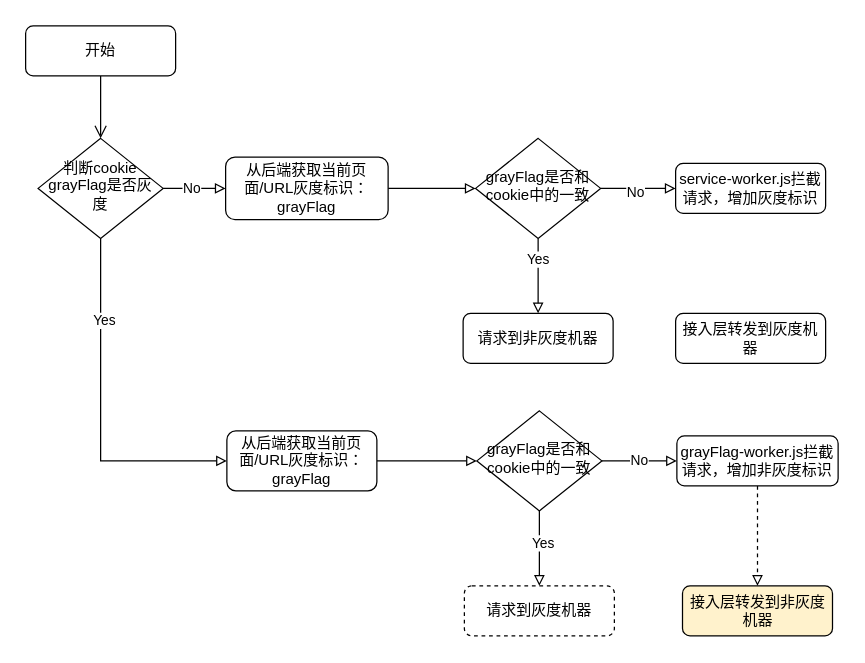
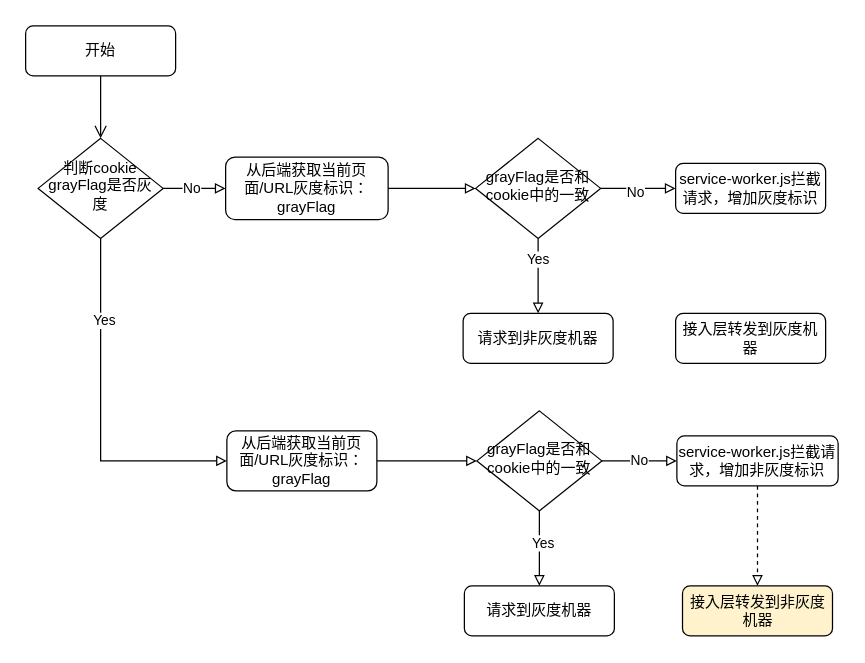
  <mxCell id="0" />
  <mxCell id="1" parent="0" />
  <mxCell id="2" value="" style="rounded=0;html=1;jettySize=auto;orthogonalLoop=1;fontSize=11;endArrow=open;endFill=0;endSize=8;strokeWidth=1;shadow=0;labelBackgroundColor=none;edgeStyle=orthogonalEdgeStyle;" parent="1" source="3" target="8" edge="1"><mxGeometry relative="1" as="geometry" /></mxCell>
  <mxCell id="3" value="开始" style="rounded=1;whiteSpace=wrap;html=1;fontSize=12;glass=0;strokeWidth=1;shadow=0;" parent="1" vertex="1"><mxGeometry x="20" y="20" width="120" height="40" as="geometry" /></mxCell>
  <mxCell id="4" style="edgeStyle=orthogonalEdgeStyle;rounded=0;orthogonalLoop=1;jettySize=auto;html=1;exitX=0.5;exitY=1;exitDx=0;exitDy=0;entryX=0;entryY=0.5;entryDx=0;entryDy=0;endArrow=block;endFill=0;" edge="1" parent="1" source="8" target="20"><mxGeometry relative="1" as="geometry" /></mxCell>
  <mxCell id="5" value="Yes" style="edgeLabel;html=1;align=center;verticalAlign=middle;resizable=0;points=[];" vertex="1" connectable="0" parent="4"><mxGeometry x="-0.534" y="2" relative="1" as="geometry"><mxPoint as="offset" /></mxGeometry></mxCell>
  <mxCell id="6" value="" style="edgeStyle=orthogonalEdgeStyle;rounded=0;orthogonalLoop=1;jettySize=auto;html=1;endArrow=block;endFill=0;" edge="1" parent="1" source="8" target="10"><mxGeometry relative="1" as="geometry" /></mxCell>
  <mxCell id="7" value="No" style="edgeLabel;html=1;align=center;verticalAlign=middle;resizable=0;points=[];" vertex="1" connectable="0" parent="6"><mxGeometry x="-0.12" y="1" relative="1" as="geometry"><mxPoint as="offset" /></mxGeometry></mxCell>
  <mxCell id="8" value="判断cookie grayFlag是否灰度" style="rhombus;whiteSpace=wrap;html=1;shadow=0;fontFamily=Helvetica;fontSize=12;align=center;strokeWidth=1;spacing=6;spacingTop=-4;" parent="1" vertex="1"><mxGeometry x="30" y="110" width="100" height="80" as="geometry" /></mxCell>
  <mxCell id="9" value="" style="edgeStyle=orthogonalEdgeStyle;rounded=0;orthogonalLoop=1;jettySize=auto;html=1;endArrow=block;endFill=0;" edge="1" parent="1" source="10" target="15"><mxGeometry relative="1" as="geometry" /></mxCell>
  <mxCell id="10" value="从后端获取当前页面/URL灰度标识：grayFlag" style="rounded=1;whiteSpace=wrap;html=1;fontSize=12;glass=0;strokeWidth=1;shadow=0;" parent="1" vertex="1"><mxGeometry x="180" y="125" width="130" height="50" as="geometry" /></mxCell>
  <mxCell id="11" value="" style="edgeStyle=orthogonalEdgeStyle;rounded=0;orthogonalLoop=1;jettySize=auto;html=1;endArrow=block;endFill=0;" edge="1" parent="1" source="15" target="16"><mxGeometry relative="1" as="geometry" /></mxCell>
  <mxCell id="12" value="No" style="edgeLabel;html=1;align=center;verticalAlign=middle;resizable=0;points=[];" vertex="1" connectable="0" parent="11"><mxGeometry x="-0.1" y="-2" relative="1" as="geometry"><mxPoint as="offset" /></mxGeometry></mxCell>
  <mxCell id="13" value="" style="edgeStyle=orthogonalEdgeStyle;rounded=0;orthogonalLoop=1;jettySize=auto;html=1;endArrow=block;endFill=0;" edge="1" parent="1" source="15" target="18"><mxGeometry relative="1" as="geometry" /></mxCell>
  <mxCell id="14" value="Yes" style="edgeLabel;html=1;align=center;verticalAlign=middle;resizable=0;points=[];" vertex="1" connectable="0" parent="13"><mxGeometry x="-0.467" y="-1" relative="1" as="geometry"><mxPoint as="offset" /></mxGeometry></mxCell>
  <mxCell id="15" value="grayFlag是否和cookie中的一致" style="rhombus;whiteSpace=wrap;html=1;shadow=0;fontFamily=Helvetica;fontSize=12;align=center;strokeWidth=1;spacing=6;spacingTop=-4;" vertex="1" parent="1"><mxGeometry x="380" y="110" width="100" height="80" as="geometry" /></mxCell>
  <mxCell id="16" value="service-worker.js拦截请求，增加灰度标识" style="rounded=1;whiteSpace=wrap;html=1;fontSize=12;glass=0;strokeWidth=1;shadow=0;" vertex="1" parent="1"><mxGeometry x="540" y="130" width="120" height="40" as="geometry" /></mxCell>
  <mxCell id="17" value="接入层转发到灰度机器" style="rounded=1;whiteSpace=wrap;html=1;fontSize=12;glass=0;strokeWidth=1;shadow=0;" vertex="1" parent="1"><mxGeometry x="540" y="250" width="120" height="40" as="geometry" /></mxCell>
  <mxCell id="18" value="请求到非灰度机器" style="rounded=1;whiteSpace=wrap;html=1;fontSize=12;glass=0;strokeWidth=1;shadow=0;" vertex="1" parent="1"><mxGeometry x="370" y="250" width="120" height="40" as="geometry" /></mxCell>
  <mxCell id="19" value="" style="edgeStyle=orthogonalEdgeStyle;rounded=0;orthogonalLoop=1;jettySize=auto;html=1;endArrow=block;endFill=0;" edge="1" parent="1" source="20" target="24"><mxGeometry relative="1" as="geometry" /></mxCell>
  <mxCell id="20" value="从后端获取当前页面/URL灰度标识：grayFlag" style="rounded=1;whiteSpace=wrap;html=1;fontSize=12;glass=0;strokeWidth=1;shadow=0;" vertex="1" parent="1"><mxGeometry x="181" y="344" width="120" height="48" as="geometry" /></mxCell>
  <mxCell id="21" value="No" style="edgeStyle=orthogonalEdgeStyle;rounded=0;orthogonalLoop=1;jettySize=auto;html=1;endArrow=block;endFill=0;" edge="1" parent="1" source="24" target="26"><mxGeometry relative="1" as="geometry" /></mxCell>
  <mxCell id="22" value="" style="edgeStyle=orthogonalEdgeStyle;rounded=0;orthogonalLoop=1;jettySize=auto;html=1;endArrow=block;endFill=0;" edge="1" parent="1" source="24" target="28"><mxGeometry relative="1" as="geometry" /></mxCell>
  <mxCell id="23" value="Yes" style="edgeLabel;html=1;align=center;verticalAlign=middle;resizable=0;points=[];" vertex="1" connectable="0" parent="22"><mxGeometry x="-0.167" y="2" relative="1" as="geometry"><mxPoint as="offset" /></mxGeometry></mxCell>
  <mxCell id="24" value="grayFlag是否和cookie中的一致" style="rhombus;whiteSpace=wrap;html=1;shadow=0;fontFamily=Helvetica;fontSize=12;align=center;strokeWidth=1;spacing=6;spacingTop=-4;" vertex="1" parent="1"><mxGeometry x="381" y="328" width="100" height="80" as="geometry" /></mxCell>
  <mxCell id="25" value="" style="edgeStyle=orthogonalEdgeStyle;rounded=0;orthogonalLoop=1;jettySize=auto;html=1;endArrow=block;endFill=0;dashed=1;" edge="1" parent="1" source="26" target="27"><mxGeometry relative="1" as="geometry" /></mxCell>
- <mxCell id="26" value="grayFlag-worker.js拦截请求，增加非灰度标识" style="rounded=1;whiteSpace=wrap;html=1;fontSize=12;glass=0;strokeWidth=1;shadow=0;" vertex="1" parent="1"><mxGeometry x="541" y="348" width="129" height="40" as="geometry" /></mxCell>
+ <mxCell id="26" value="service-worker.js拦截请求，增加非灰度标识" style="rounded=1;whiteSpace=wrap;html=1;fontSize=12;glass=0;strokeWidth=1;shadow=0;" vertex="1" parent="1"><mxGeometry x="541" y="348" width="129" height="40" as="geometry" /></mxCell>
  <mxCell id="27" value="接入层转发到非灰度机器" style="rounded=1;whiteSpace=wrap;html=1;fontSize=12;glass=0;strokeWidth=1;shadow=0;fillColor=#fff2cc;" vertex="1" parent="1"><mxGeometry x="545.5" y="468" width="120" height="40" as="geometry" /></mxCell>
- <mxCell id="28" value="请求到灰度机器" style="rounded=1;whiteSpace=wrap;html=1;fontSize=12;glass=0;strokeWidth=1;shadow=0;dashed=1;" vertex="1" parent="1"><mxGeometry x="371" y="468" width="120" height="40" as="geometry" /></mxCell>
+ <mxCell id="28" value="请求到灰度机器" style="rounded=1;whiteSpace=wrap;html=1;fontSize=12;glass=0;strokeWidth=1;shadow=0;" vertex="1" parent="1"><mxGeometry x="371" y="468" width="120" height="40" as="geometry" /></mxCell>
